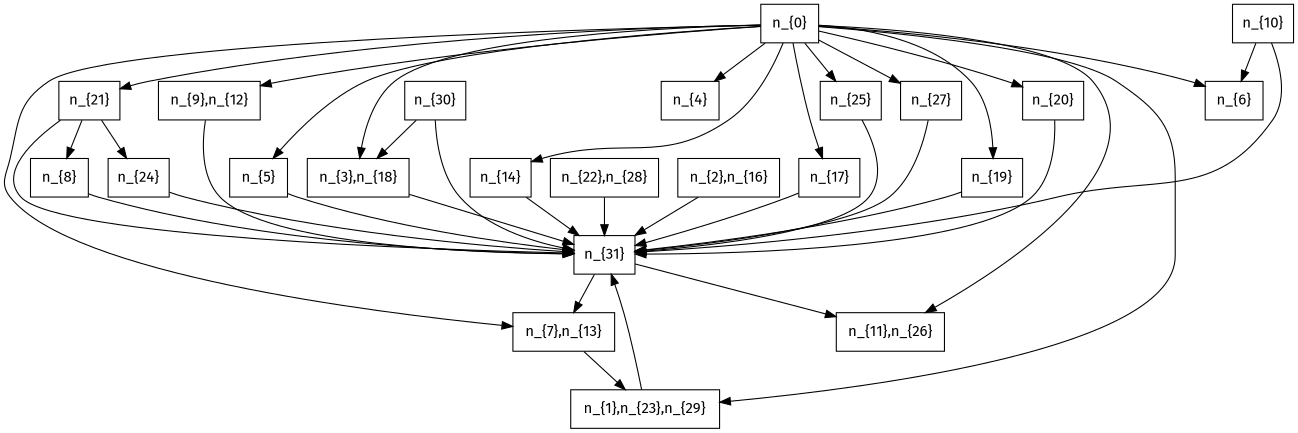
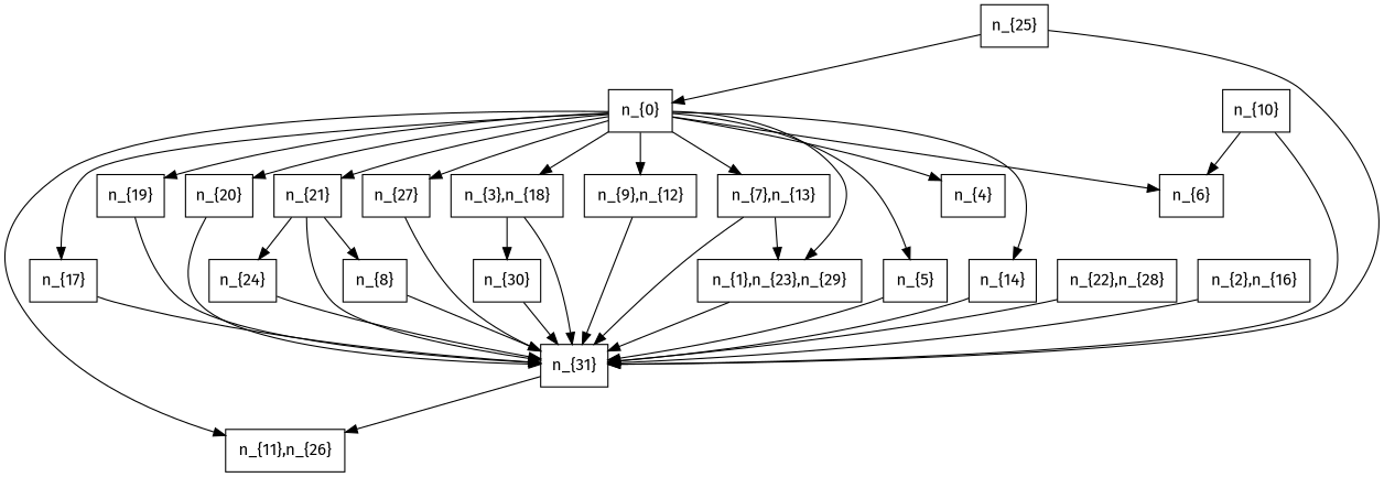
  strict digraph {
    collapsed=8
    cpathlen=1573090
    deadline=5248928
    fontname="Fira Sans"
    period=5248928
    workload=8708626
    node [distance=307732 factor=0.591138 fontname="Fira Sans" marked=0 object=2 shape=rectangle threads=1 visited=0 wcet=153866 wcetone=153866]
    edge [fontname="Fira Sans"]
    "n_{0}" [distance=153866 height=0.5 texlbl="${d:153866, n_{0} = \langle o_{2}, c_1:153866, c(1):153866, F:0.59 \rangle}$" width=0.75]
    "n_{4}" [distance=615326 factor=0.800891 height=0.5 object=6 texlbl="${d:615326, n_{4} = \langle o_{6}, c_1:461460, c(1):461460, F:0.80 \rangle}$" wcet=461460 wcetone=461460 width=0.75]
    "n_{5}" [distance=1067635 factor=0.904876 height=0.5 object=18 texlbl="${d:1067635, n_{5} = \langle o_{18}, c_1:913769, c(1):913769, F:0.90 \rangle}$" wcet=913769 wcetone=913769 width=0.75]
    "n_{6}" [height=0.5 texlbl="${d:307732, n_{6} = \langle o_{2}, c_1:153866, c(1):153866, F:0.59 \rangle}$" width=0.75]
    "n_{14}" [distance=1067635 factor=0.904876 height=0.5 object=18 texlbl="${d:1067635, n_{14} = \langle o_{18}, c_1:913769, c(1):913769, F:0.90 \rangle}$" wcet=913769 wcetone=913769 width=0.79167]
    "n_{17}" [height=0.5 texlbl="${d:307732, n_{17} = \langle o_{2}, c_1:153866, c(1):153866, F:0.59 \rangle}$" width=0.79167]
    "n_{19}" [distance=192923 factor=2.633100 height=0.5 object=9 texlbl="${d:192923, n_{19} = \langle o_{9}, c_1:39057, c(1):39057, F:2.63 \rangle}$" wcet=39057 wcetone=39057 width=0.79167]
    "n_{20}" [distance=615326 factor=0.800891 height=0.5 object=6 texlbl="${d:615326, n_{20} = \langle o_{6}, c_1:461460, c(1):461460, F:0.80 \rangle}$" wcet=461460 wcetone=461460 width=0.79167]
    "n_{21}" [distance=1067635 factor=0.904876 height=0.5 object=18 texlbl="${d:1067635, n_{21} = \langle o_{18}, c_1:913769, c(1):913769, F:0.90 \rangle}$" wcet=913769 wcetone=913769 width=0.79167]
    "n_{25}" [distance=630861 factor=0.973991 height=0.5 object=4 texlbl="${d:630861, n_{25} = \langle o_{4}, c_1:476995, c(1):476995, F:0.97 \rangle}$" wcet=476995 wcetone=476995 width=0.79167]
    "n_{27}" [height=0.5 texlbl="${d:307732, n_{27} = \langle o_{2}, c_1:153866, c(1):153866, F:0.59 \rangle}$" width=0.79167]
    "n_{11},n_{26}" [distance=288736 factor=0.438874 height=0.5 object=1 texlbl="${d:288736, n_{11},n_{26} = \langle o_{1}, c_1:93733, c(2):134870, F:0.44 \rangle}$" threads=2 wcet=134870 wcetone=93733 width=1.4028]
    "n_{3},n_{18}" [distance=1002362 factor=0.415288 height=0.5 object=14 texlbl="${d:1002362, n_{3},n_{18} = \langle o_{14}, c_1:273468, c(2):387036, F:0.42 \rangle}$" threads=2 wcet=387036 wcetone=273468 width=1.3194]
    "n_{9},n_{12}" [distance=329800 factor=0.682709 height=0.5 object=22 texlbl="${d:329800, n_{9},n_{12} = \langle o_{22}, c_1:104554, c(2):175934, F:0.68 \rangle}$" threads=2 wcet=175934 wcetone=104554 width=1.3194]
    "n_{7},n_{13}" [distance=231746 factor=0.300563 height=0.5 object=25 texlbl="${d:231746, n_{7},n_{13} = \langle o_{25}, c_1:59881, c(2):77880, F:0.30 \rangle}$" threads=2 wcet=77880 wcetone=59881 width=1.3194]
    "n_{1},n_{23},n_{29}" [distance=524902 factor=0.662345 height=0.5 object=28 texlbl="${d:524902, n_{1},n_{23},n_{29} = \langle o_{28}, c_1:126105, c(3):293156, F:0.66 \rangle}$" threads=3 wcet=293156 wcetone=126105 width=1.9306]
    "n_{31}" [distance=1573090 factor=0.973991 height=0.5 object=4 texlbl="${d:1573090, n_{31} = \langle o_{4}, c_1:476995, c(1):476995, F:0.97 \rangle}$" wcet=476995 wcetone=476995 width=0.79167]
    "n_{8}" [height=0.5 texlbl="${d:307732, n_{8} = \langle o_{2}, c_1:153866, c(1):153866, F:0.59 \rangle}$" width=0.75]
    "n_{24}" [height=0.5 texlbl="${d:307732, n_{24} = \langle o_{2}, c_1:153866, c(1):153866, F:0.59 \rangle}$" width=0.79167]
    "n_{30}" [distance=1096095 factor=0.438874 height=0.5 object=1 texlbl="${d:1096095, n_{30} = \langle o_{1}, c_1:93733, c(1):93733, F:0.44 \rangle}$" wcet=93733 wcetone=93733 width=0.79167]
    "n_{22},n_{28}" [distance=1095450 factor=0.973991 height=0.5 object=4 texlbl="${d:1095450, n_{22},n_{28} = \langle o_{4}, c_1:476995, c(2):941584, F:0.97 \rangle}$" threads=2 wcet=941584 wcetone=476995 width=1.4028]
    "n_{2},n_{16}" [distance=984906 factor=0.800891 height=0.5 object=6 texlbl="${d:984906, n_{2},n_{16} = \langle o_{6}, c_1:461460, c(2):831040, F:0.80 \rangle}$" threads=2 wcet=831040 wcetone=461460 width=1.3194]
    "n_{10}" [distance=461598 height=0.5 texlbl="${d:461598, n_{10} = \langle o_{2}, c_1:153866, c(1):153866, F:0.59 \rangle}$" width=0.79167]
    "n_{0}" -> "n_{4}"
    "n_{0}" -> "n_{5}"
    "n_{0}" -> "n_{6}"
    "n_{0}" -> "n_{14}"
    "n_{0}" -> "n_{17}"
    "n_{0}" -> "n_{19}"
    "n_{0}" -> "n_{20}"
    "n_{0}" -> "n_{21}"
-   "n_{0}" -> "n_{25}"
+   "n_{25}" -> "n_{0}"
    "n_{0}" -> "n_{27}"
    "n_{0}" -> "n_{11},n_{26}"
    "n_{0}" -> "n_{3},n_{18}"
    "n_{0}" -> "n_{9},n_{12}"
    "n_{0}" -> "n_{7},n_{13}"
    "n_{0}" -> "n_{1},n_{23},n_{29}"
    "n_{5}" -> "n_{31}"
    "n_{14}" -> "n_{31}"
    "n_{17}" -> "n_{31}"
    "n_{19}" -> "n_{31}"
    "n_{20}" -> "n_{31}"
    "n_{21}" -> "n_{31}"
    "n_{21}" -> "n_{8}"
    "n_{21}" -> "n_{24}"
    "n_{25}" -> "n_{31}"
    "n_{27}" -> "n_{31}"
    "n_{3},n_{18}" -> "n_{31}"
-   "n_{30}" -> "n_{3},n_{18}"
+   "n_{3},n_{18}" -> "n_{30}"
    "n_{9},n_{12}" -> "n_{31}"
    "n_{7},n_{13}" -> "n_{1},n_{23},n_{29}"
-   "n_{31}" -> "n_{7},n_{13}"
+   "n_{7},n_{13}" -> "n_{31}"
    "n_{1},n_{23},n_{29}" -> "n_{31}"
    "n_{31}" -> "n_{11},n_{26}"
    "n_{8}" -> "n_{31}"
    "n_{24}" -> "n_{31}"
    "n_{30}" -> "n_{31}"
    "n_{22},n_{28}" -> "n_{31}"
    "n_{2},n_{16}" -> "n_{31}"
    "n_{10}" -> "n_{6}"
    "n_{10}" -> "n_{31}"
  }
